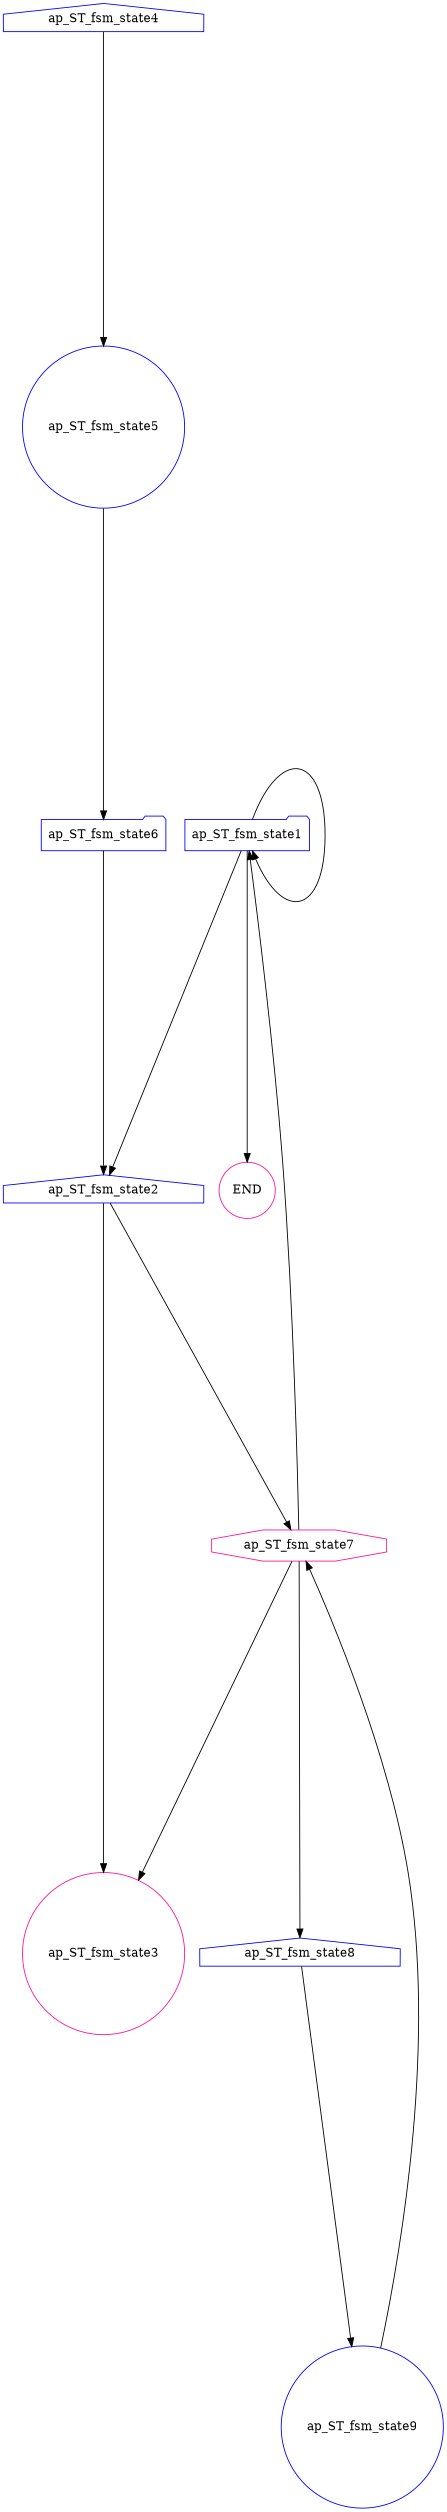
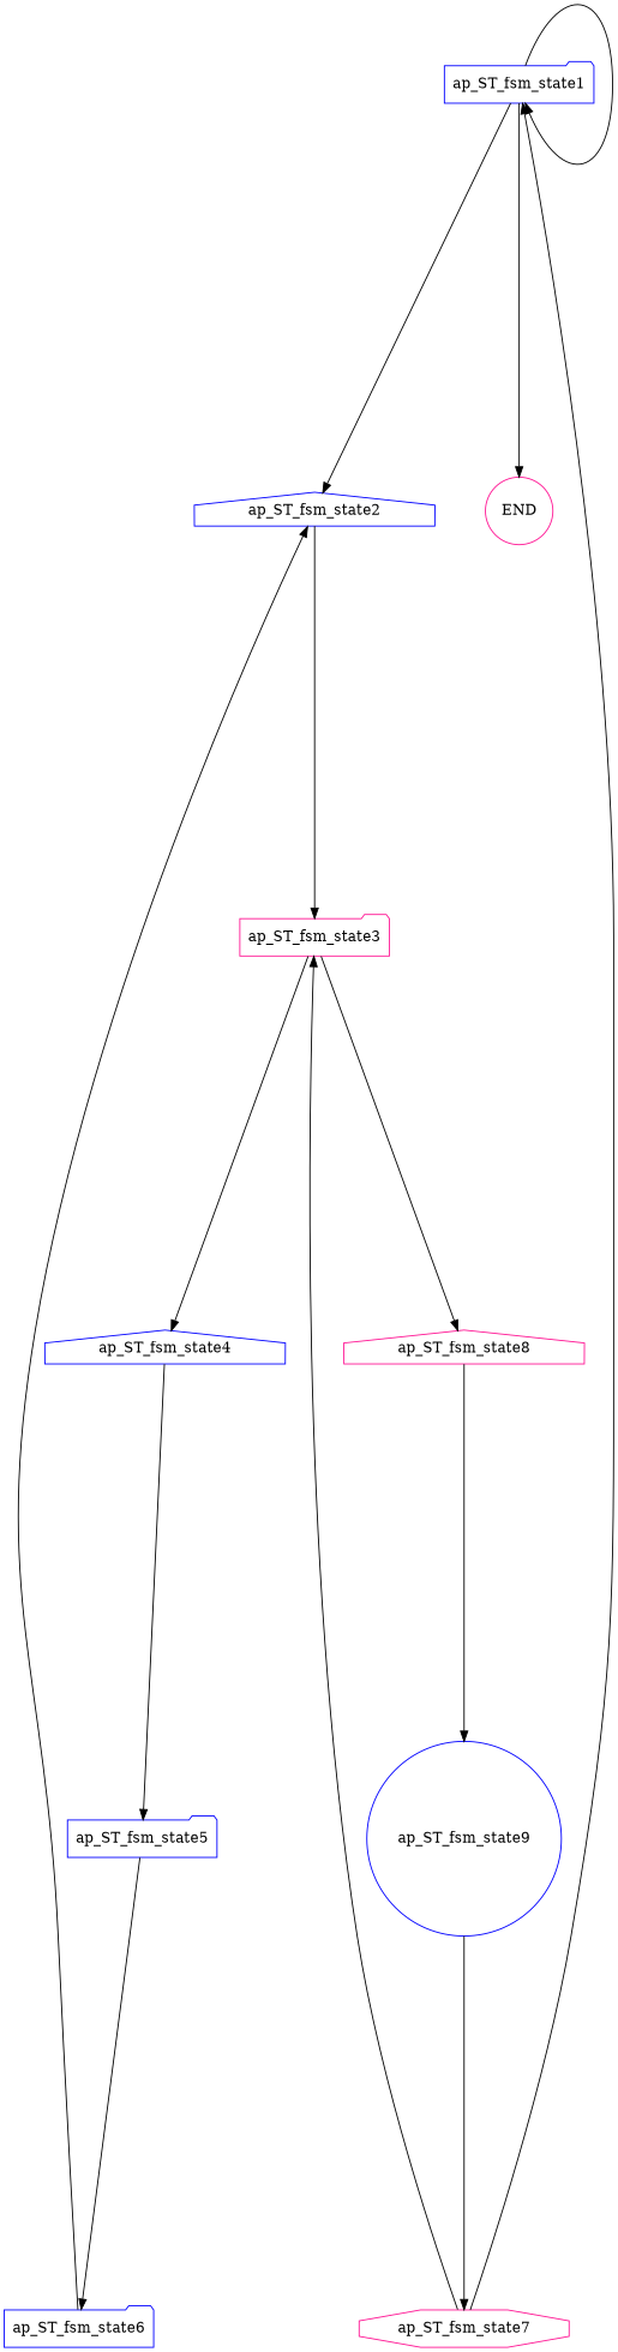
  digraph {
    ranksep=5.0
    node [color=blue shape=folder]
    edge [color=black]
    ap_ST_fsm_state1
    ap_ST_fsm_state2 [shape=house]
    END [color=deeppink shape=circle]
    ap_ST_fsm_state7 [color=deeppink shape=octagon]
-   ap_ST_fsm_state3 [color=deeppink shape=circle]
-   ap_ST_fsm_state8 [shape=house]
+   ap_ST_fsm_state3 [color=deeppink]
+   ap_ST_fsm_state8 [color=deeppink shape=house]
    ap_ST_fsm_state4 [shape=house]
    ap_ST_fsm_state9 [shape=circle]
-   ap_ST_fsm_state5 [shape=circle]
+   ap_ST_fsm_state5
    ap_ST_fsm_state6
    ap_ST_fsm_state1 -> ap_ST_fsm_state1
    ap_ST_fsm_state1 -> ap_ST_fsm_state2
    ap_ST_fsm_state1 -> END
-   ap_ST_fsm_state2 -> ap_ST_fsm_state7
    ap_ST_fsm_state2 -> ap_ST_fsm_state3
    ap_ST_fsm_state7 -> ap_ST_fsm_state1
    ap_ST_fsm_state7 -> ap_ST_fsm_state3
-   ap_ST_fsm_state7 -> ap_ST_fsm_state8
+   ap_ST_fsm_state3 -> ap_ST_fsm_state8
+   ap_ST_fsm_state3 -> ap_ST_fsm_state4
    ap_ST_fsm_state8 -> ap_ST_fsm_state9
    ap_ST_fsm_state4 -> ap_ST_fsm_state5
    ap_ST_fsm_state9 -> ap_ST_fsm_state7
    ap_ST_fsm_state5 -> ap_ST_fsm_state6
    ap_ST_fsm_state6 -> ap_ST_fsm_state2
  }
